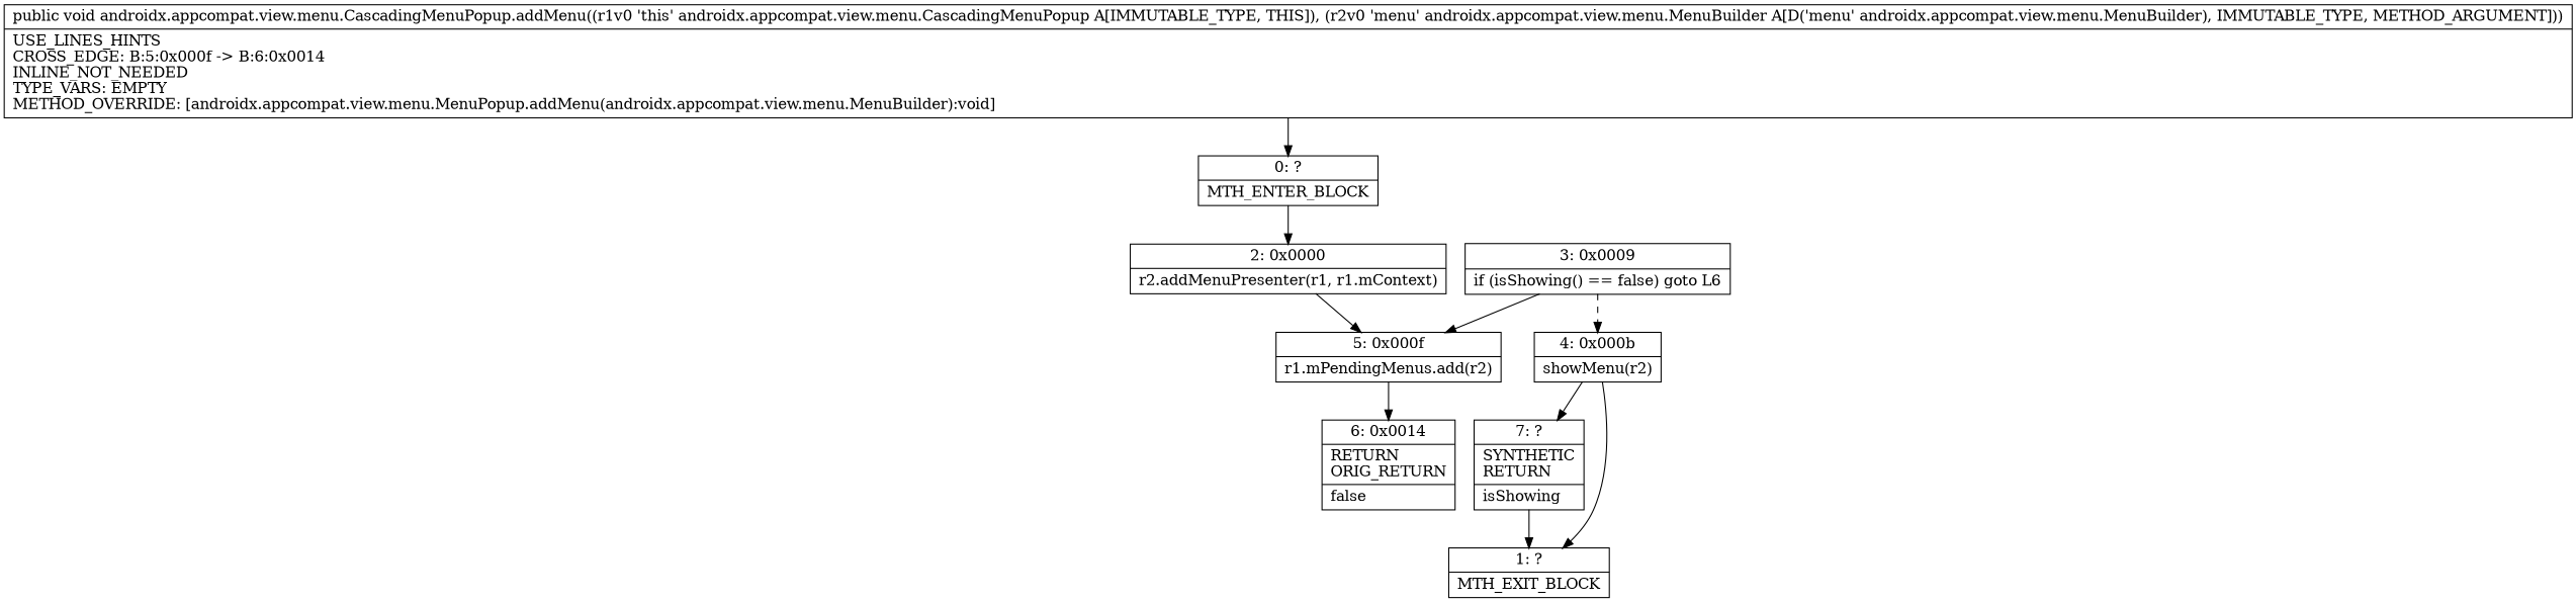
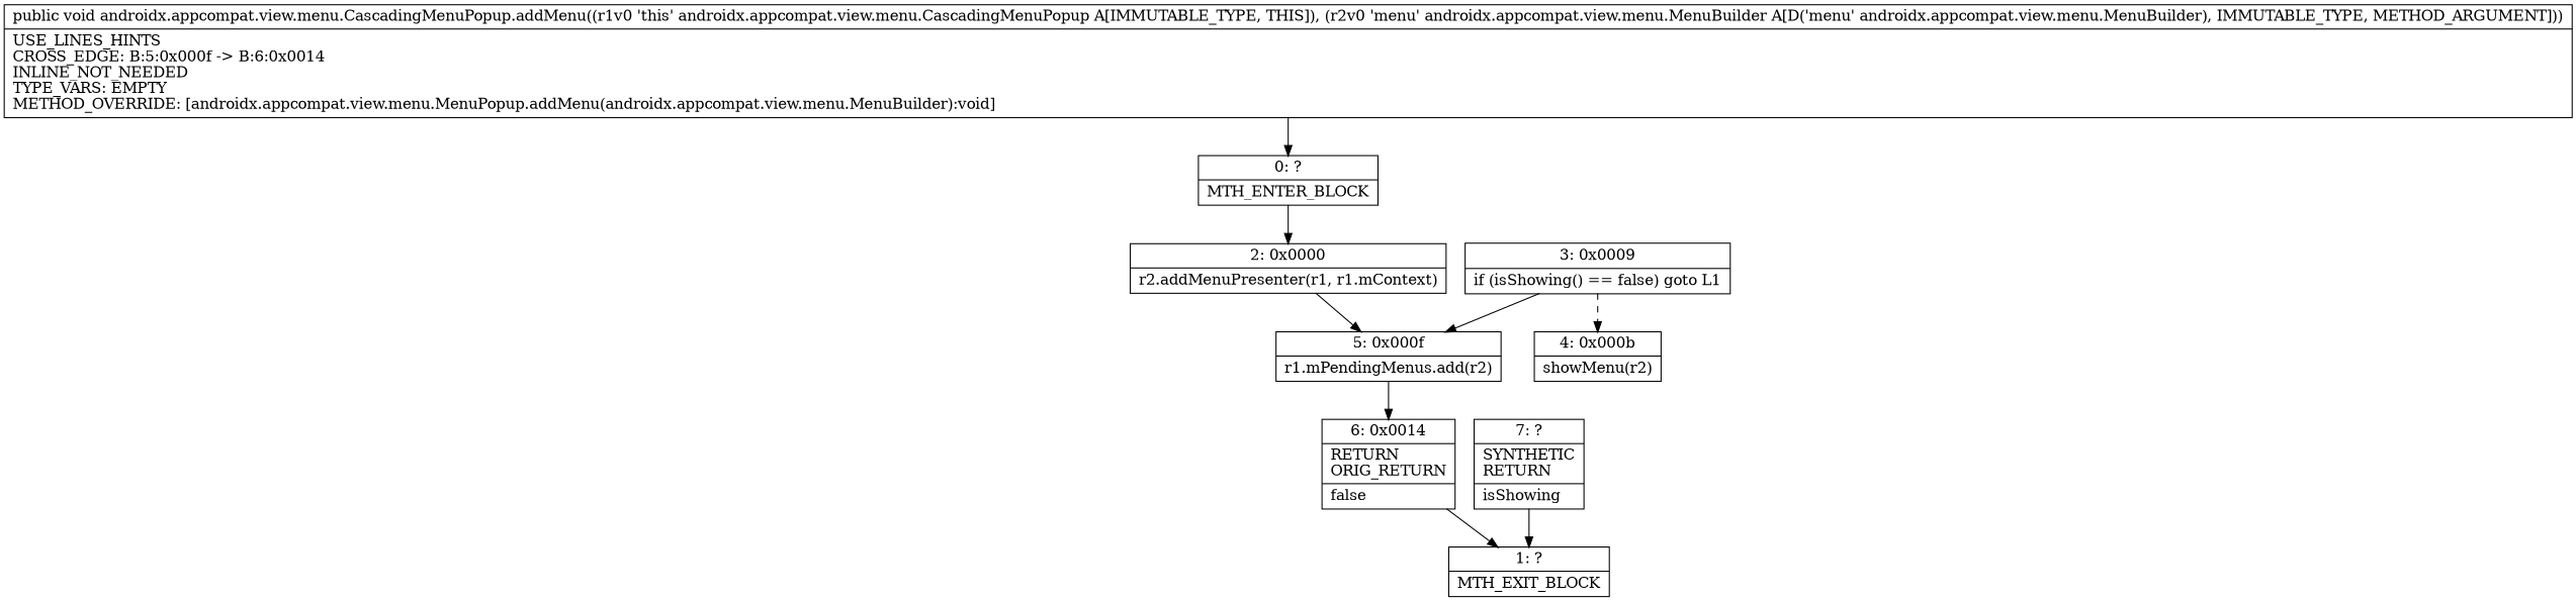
  digraph {
    node [shape=record]
    n1 [label="{0\:\ ?|MTH_ENTER_BLOCK\l}"]
    n2 [label="{2\:\ 0x0000|r2.addMenuPresenter(r1, r1.mContext)\l}"]
    n3 [label="{5\:\ 0x000f|r1.mPendingMenus.add(r2)\l}"]
-   n4 [label="{3\:\ 0x0009|if (isShowing() == false) goto L6\l}"]
+   n4 [label="{3\:\ 0x0009|if (isShowing() == false) goto L1\l}"]
    n5 [label="{4\:\ 0x000b|showMenu(r2)\l}"]
    n6 [label="{7\:\ ?|SYNTHETIC\lRETURN\l|isShowing\l}"]
    n7 [label="{6\:\ 0x0014|RETURN\lORIG_RETURN\l|false\l}"]
    n8 [label="{1\:\ ?|MTH_EXIT_BLOCK\l}"]
    n9 [label="{public void androidx.appcompat.view.menu.CascadingMenuPopup.addMenu((r1v0 'this' androidx.appcompat.view.menu.CascadingMenuPopup A[IMMUTABLE_TYPE, THIS]), (r2v0 'menu' androidx.appcompat.view.menu.MenuBuilder A[D('menu' androidx.appcompat.view.menu.MenuBuilder), IMMUTABLE_TYPE, METHOD_ARGUMENT]))  | USE_LINES_HINTS\lCROSS_EDGE: B:5:0x000f \-\> B:6:0x0014\lINLINE_NOT_NEEDED\lTYPE_VARS: EMPTY\lMETHOD_OVERRIDE: [androidx.appcompat.view.menu.MenuPopup.addMenu(androidx.appcompat.view.menu.MenuBuilder):void]\l}"]
    n1 -> n2
    n2 -> n3
    n3 -> n7
    n4 -> n3
    n4 -> n5 [style=dashed]
-   n5 -> n6
    n6 -> n8
-   n5 -> n8
+   n7 -> n8
    n9 -> n1
  }
